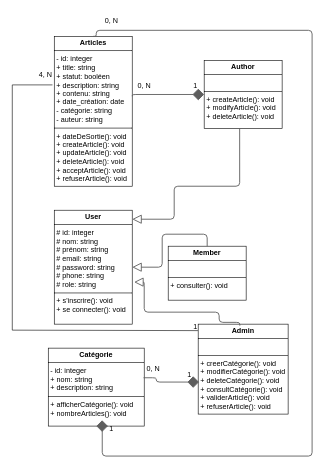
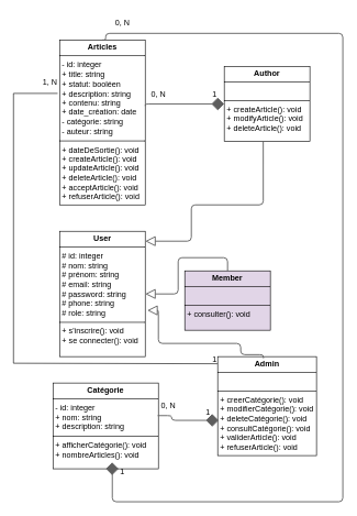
  <mxCell id="0" />
  <mxCell id="1" parent="0" />
  <mxCell id="2" value="&lt;p style=&quot;margin:0px;margin-top:4px;text-align:center;&quot;&gt;&lt;b&gt;User&lt;/b&gt;&lt;/p&gt;&lt;hr size=&quot;1&quot; style=&quot;border-style:solid;&quot;&gt;&lt;p style=&quot;margin:0px;margin-left:4px;&quot;&gt;# id: integer&lt;/p&gt;&lt;p style=&quot;margin:0px;margin-left:4px;&quot;&gt;# nom: string&lt;/p&gt;&lt;p style=&quot;margin: 0px 0px 0px 4px;&quot;&gt;# prénom: string&lt;/p&gt;&lt;p style=&quot;margin:0px;margin-left:4px;&quot;&gt;# email&lt;span style=&quot;background-color: transparent; color: light-dark(rgb(0, 0, 0), rgb(255, 255, 255));&quot;&gt;: string&lt;/span&gt;&lt;/p&gt;&lt;p style=&quot;margin:0px;margin-left:4px;&quot;&gt;# password&lt;span style=&quot;background-color: transparent; color: light-dark(rgb(0, 0, 0), rgb(255, 255, 255));&quot;&gt;: string&lt;/span&gt;&lt;/p&gt;&lt;p style=&quot;margin:0px;margin-left:4px;&quot;&gt;&lt;span style=&quot;background-color: transparent; color: light-dark(rgb(0, 0, 0), rgb(255, 255, 255));&quot;&gt;# phone: string&lt;/span&gt;&lt;/p&gt;&lt;p style=&quot;margin:0px;margin-left:4px;&quot;&gt;# role: string&lt;/p&gt;&lt;hr size=&quot;1&quot; style=&quot;border-style:solid;&quot;&gt;&lt;p style=&quot;margin:0px;margin-left:4px;&quot;&gt;+ s'inscrire(): void&lt;/p&gt;&lt;p style=&quot;margin: 0px 0px 0px 4px;&quot;&gt;+ se connecter(): void&lt;/p&gt;&lt;p style=&quot;margin: 0px 0px 0px 4px;&quot;&gt;&lt;br&gt;&lt;/p&gt;" style="verticalAlign=top;align=left;overflow=fill;html=1;whiteSpace=wrap;" vertex="1" parent="1"><mxGeometry x="90" y="350" width="130" height="190" as="geometry" /></mxCell>
- <mxCell id="3" value="&lt;p style=&quot;margin:0px;margin-top:4px;text-align:center;&quot;&gt;&lt;b&gt;Member&lt;/b&gt;&lt;/p&gt;&lt;hr size=&quot;1&quot; style=&quot;border-style:solid;&quot;&gt;&lt;p style=&quot;margin:0px;margin-left:4px;&quot;&gt;&lt;br&gt;&lt;/p&gt;&lt;hr size=&quot;1&quot; style=&quot;border-style:solid;&quot;&gt;&lt;p style=&quot;margin:0px;margin-left:4px;&quot;&gt;+ consulter(): void&lt;/p&gt;&lt;p style=&quot;margin:0px;margin-left:4px;&quot;&gt;&lt;br&gt;&lt;/p&gt;" style="verticalAlign=top;align=left;overflow=fill;html=1;whiteSpace=wrap;" vertex="1" parent="1"><mxGeometry x="280" y="410" width="130" height="90" as="geometry" /></mxCell>
+ <mxCell id="3" value="&lt;p style=&quot;margin:0px;margin-top:4px;text-align:center;&quot;&gt;&lt;b&gt;Member&lt;/b&gt;&lt;/p&gt;&lt;hr size=&quot;1&quot; style=&quot;border-style:solid;&quot;&gt;&lt;p style=&quot;margin:0px;margin-left:4px;&quot;&gt;&lt;br&gt;&lt;/p&gt;&lt;hr size=&quot;1&quot; style=&quot;border-style:solid;&quot;&gt;&lt;p style=&quot;margin:0px;margin-left:4px;&quot;&gt;+ consulter(): void&lt;/p&gt;&lt;p style=&quot;margin:0px;margin-left:4px;&quot;&gt;&lt;br&gt;&lt;/p&gt;" style="verticalAlign=top;align=left;overflow=fill;html=1;whiteSpace=wrap;fillColor=#e1d5e7;" vertex="1" parent="1"><mxGeometry x="280" y="410" width="130" height="90" as="geometry" /></mxCell>
  <mxCell id="4" value="&lt;p style=&quot;margin:0px;margin-top:4px;text-align:center;&quot;&gt;&lt;b&gt;Author&lt;/b&gt;&lt;/p&gt;&lt;hr size=&quot;1&quot; style=&quot;border-style:solid;&quot;&gt;&lt;p style=&quot;margin:0px;margin-left:4px;&quot;&gt;&lt;br&gt;&lt;/p&gt;&lt;hr size=&quot;1&quot; style=&quot;border-style:solid;&quot;&gt;&lt;p style=&quot;margin: 0px 0px 0px 4px;&quot;&gt;+ createArticle(): void&lt;/p&gt;&lt;p style=&quot;margin: 0px 0px 0px 4px;&quot;&gt;+ modifyArticle(): void&lt;/p&gt;&lt;p style=&quot;margin: 0px 0px 0px 4px;&quot;&gt;+ deleteArticle(): void&lt;/p&gt;" style="verticalAlign=top;align=left;overflow=fill;html=1;whiteSpace=wrap;" vertex="1" parent="1"><mxGeometry x="340" y="100" width="130" height="114" as="geometry" /></mxCell>
  <mxCell id="5" value="&lt;p style=&quot;margin:0px;margin-top:4px;text-align:center;&quot;&gt;&lt;b&gt;Admin&lt;/b&gt;&lt;/p&gt;&lt;hr size=&quot;1&quot; style=&quot;border-style:solid;&quot;&gt;&lt;p style=&quot;margin:0px;margin-left:4px;&quot;&gt;&lt;br&gt;&lt;/p&gt;&lt;hr size=&quot;1&quot; style=&quot;border-style:solid;&quot;&gt;&lt;p style=&quot;margin:0px;margin-left:4px;&quot;&gt;+ creerCatégorie(): void&lt;/p&gt;&lt;p style=&quot;margin:0px;margin-left:4px;&quot;&gt;+ modifierCatégorie&lt;span style=&quot;background-color: transparent; color: light-dark(rgb(0, 0, 0), rgb(255, 255, 255));&quot;&gt;(): void&lt;/span&gt;&lt;/p&gt;&lt;p style=&quot;margin:0px;margin-left:4px;&quot;&gt;+ deleteCatégorie&lt;span style=&quot;background-color: transparent; color: light-dark(rgb(0, 0, 0), rgb(255, 255, 255));&quot;&gt;(): void&lt;/span&gt;&lt;/p&gt;&lt;p style=&quot;margin:0px;margin-left:4px;&quot;&gt;+ consultCatégorie&lt;span style=&quot;background-color: transparent; color: light-dark(rgb(0, 0, 0), rgb(255, 255, 255));&quot;&gt;(): void&lt;/span&gt;&lt;/p&gt;&lt;p style=&quot;margin:0px;margin-left:4px;&quot;&gt;+ validerArticle&lt;span style=&quot;background-color: transparent; color: light-dark(rgb(0, 0, 0), rgb(255, 255, 255));&quot;&gt;(): void&lt;/span&gt;&lt;/p&gt;&lt;p style=&quot;margin:0px;margin-left:4px;&quot;&gt;+ refuserArticle&lt;span style=&quot;background-color: transparent; color: light-dark(rgb(0, 0, 0), rgb(255, 255, 255));&quot;&gt;(): void&lt;/span&gt;&lt;/p&gt;" style="verticalAlign=top;align=left;overflow=fill;html=1;whiteSpace=wrap;" vertex="1" parent="1"><mxGeometry x="330" y="540" width="150" height="150" as="geometry" /></mxCell>
  <mxCell id="6" value="&lt;p style=&quot;margin:0px;margin-top:4px;text-align:center;&quot;&gt;&lt;b&gt;Articles&lt;/b&gt;&lt;/p&gt;&lt;hr size=&quot;1&quot; style=&quot;border-style:solid;&quot;&gt;&lt;p style=&quot;margin:0px;margin-left:4px;&quot;&gt;- id: integer&lt;/p&gt;&lt;p style=&quot;margin:0px;margin-left:4px;&quot;&gt;+ title: string&lt;/p&gt;&lt;p style=&quot;margin:0px;margin-left:4px;&quot;&gt;+ statut: booléen&lt;/p&gt;&lt;p style=&quot;margin:0px;margin-left:4px;&quot;&gt;+ description: string&lt;/p&gt;&lt;p style=&quot;margin:0px;margin-left:4px;&quot;&gt;+ contenu: string&lt;/p&gt;&lt;p style=&quot;margin:0px;margin-left:4px;&quot;&gt;+ date_création: date&lt;/p&gt;&lt;p style=&quot;margin:0px;margin-left:4px;&quot;&gt;- catégorie: string&lt;/p&gt;&lt;p style=&quot;margin:0px;margin-left:4px;&quot;&gt;- auteur: string&lt;/p&gt;&lt;hr size=&quot;1&quot; style=&quot;border-style:solid;&quot;&gt;&lt;p style=&quot;margin:0px;margin-left:4px;&quot;&gt;+ dateDeSortie(): void&lt;/p&gt;&lt;p style=&quot;margin:0px;margin-left:4px;&quot;&gt;+ createArticle(): void&lt;/p&gt;&lt;p style=&quot;margin:0px;margin-left:4px;&quot;&gt;+ updateArticle&lt;span style=&quot;background-color: transparent; color: light-dark(rgb(0, 0, 0), rgb(255, 255, 255));&quot;&gt;(): void&lt;/span&gt;&lt;/p&gt;&lt;p style=&quot;margin:0px;margin-left:4px;&quot;&gt;+ deleteArticle&lt;span style=&quot;background-color: transparent; color: light-dark(rgb(0, 0, 0), rgb(255, 255, 255));&quot;&gt;(): void&lt;/span&gt;&lt;/p&gt;&lt;p style=&quot;margin:0px;margin-left:4px;&quot;&gt;+ acceptArticle&lt;span style=&quot;background-color: transparent; color: light-dark(rgb(0, 0, 0), rgb(255, 255, 255));&quot;&gt;(): void&lt;/span&gt;&lt;/p&gt;&lt;p style=&quot;margin:0px;margin-left:4px;&quot;&gt;+ refuserArticle&lt;span style=&quot;background-color: transparent; color: light-dark(rgb(0, 0, 0), rgb(255, 255, 255));&quot;&gt;(): void&lt;/span&gt;&lt;/p&gt;&lt;p style=&quot;margin:0px;margin-left:4px;&quot;&gt;&lt;br&gt;&lt;/p&gt;&lt;p style=&quot;margin:0px;margin-left:4px;&quot;&gt;&lt;br&gt;&lt;/p&gt;" style="verticalAlign=top;align=left;overflow=fill;html=1;whiteSpace=wrap;" vertex="1" parent="1"><mxGeometry x="90" y="60" width="130" height="250" as="geometry" /></mxCell>
  <mxCell id="7" value="&lt;p style=&quot;margin:0px;margin-top:4px;text-align:center;&quot;&gt;&lt;b&gt;Catégorie&lt;/b&gt;&lt;/p&gt;&lt;hr size=&quot;1&quot; style=&quot;border-style:solid;&quot;&gt;&lt;p style=&quot;margin:0px;margin-left:4px;&quot;&gt;- id: integer&lt;/p&gt;&lt;p style=&quot;margin:0px;margin-left:4px;&quot;&gt;+ nom: string&lt;/p&gt;&lt;p style=&quot;margin:0px;margin-left:4px;&quot;&gt;+ description: string&lt;/p&gt;&lt;hr size=&quot;1&quot; style=&quot;border-style:solid;&quot;&gt;&lt;p style=&quot;margin:0px;margin-left:4px;&quot;&gt;+ afficherCatégorie&lt;span style=&quot;background-color: transparent; color: light-dark(rgb(0, 0, 0), rgb(255, 255, 255));&quot;&gt;(): void&lt;/span&gt;&lt;/p&gt;&lt;p style=&quot;margin:0px;margin-left:4px;&quot;&gt;+ nombreArticles&lt;span style=&quot;background-color: transparent; color: light-dark(rgb(0, 0, 0), rgb(255, 255, 255));&quot;&gt;(): void&lt;/span&gt;&lt;/p&gt;" style="verticalAlign=top;align=left;overflow=fill;html=1;whiteSpace=wrap;" vertex="1" parent="1"><mxGeometry x="80" y="580" width="160" height="130" as="geometry" /></mxCell>
  <mxCell id="8" value="" style="html=1;jettySize=18;whiteSpace=wrap;fontSize=13;strokeColor=#5E5E5E;strokeWidth=1.5;rounded=1;arcSize=12;edgeStyle=orthogonalEdgeStyle;startArrow=block;startFill=0;startSize=12;endArrow=none;entryX=0.5;entryY=0;lucidId=.yJyT438RPJM;entryDx=0;entryDy=0;exitX=1;exitY=0.5;exitDx=0;exitDy=0;" edge="1" parent="1" source="2" target="3"><mxGeometry width="100" height="100" relative="1" as="geometry"><Array as="points"><mxPoint x="270" y="445" /><mxPoint x="270" y="390" /><mxPoint x="345" y="390" /></Array><mxPoint x="220" y="350" as="sourcePoint" /><mxPoint x="350" y="330" as="targetPoint" /></mxGeometry></mxCell>
  <mxCell id="9" value="" style="html=1;jettySize=18;whiteSpace=wrap;fontSize=13;strokeColor=#5E5E5E;strokeWidth=1.5;rounded=1;arcSize=12;edgeStyle=orthogonalEdgeStyle;startArrow=block;startFill=0;startSize=12;endArrow=none;entryX=0.455;entryY=0.994;lucidId=.yJyT438RPJM;entryDx=0;entryDy=0;exitX=1;exitY=0.079;exitDx=0;exitDy=0;entryPerimeter=0;exitPerimeter=0;" edge="1" parent="1" source="2" target="4"><mxGeometry width="100" height="100" relative="1" as="geometry"><Array as="points"><mxPoint x="290" y="365" /><mxPoint x="290" y="310" /><mxPoint x="399" y="310" /></Array><mxPoint x="280" y="364.97" as="sourcePoint" /><mxPoint x="405" y="329.97" as="targetPoint" /></mxGeometry></mxCell>
  <mxCell id="10" value="" style="html=1;jettySize=18;whiteSpace=wrap;fontSize=13;strokeColor=#5E5E5E;strokeWidth=1.5;rounded=1;arcSize=12;edgeStyle=orthogonalEdgeStyle;startArrow=block;startFill=0;startSize=12;endArrow=none;lucidId=.yJyT438RPJM;exitX=1.024;exitY=0.631;exitDx=0;exitDy=0;exitPerimeter=0;entryX=0.463;entryY=0.017;entryDx=0;entryDy=0;entryPerimeter=0;" edge="1" parent="1" source="2" target="5"><mxGeometry width="100" height="100" relative="1" as="geometry"><Array as="points"><mxPoint x="240" y="470" /><mxPoint x="240" y="520" /><mxPoint x="365" y="520" /><mxPoint x="365" y="537" /><mxPoint x="399" y="537" /></Array><mxPoint x="240" y="465" as="sourcePoint" /><mxPoint x="402" y="537" as="targetPoint" /></mxGeometry></mxCell>
  <mxCell id="11" value="" style="html=1;jettySize=18;whiteSpace=wrap;fontSize=13;strokeColor=#5E5E5E;strokeWidth=1.5;rounded=1;arcSize=12;edgeStyle=orthogonalEdgeStyle;startArrow=diamond;startFill=1;startSize=16;endArrow=none;exitX=0;exitY=0.5;entryX=1;entryY=0.4;entryPerimeter=0;lucidId=.yJyT438RPJM;entryDx=0;entryDy=0;exitDx=0;exitDy=0;" edge="1" parent="1" source="4" target="6"><mxGeometry width="100" height="100" relative="1" as="geometry"><Array as="points"><mxPoint x="220" y="157" /></Array><mxPoint x="685" y="844" as="sourcePoint" /><mxPoint x="520" y="610" as="targetPoint" /></mxGeometry></mxCell>
  <mxCell id="12" value="" style="html=1;jettySize=18;whiteSpace=wrap;fontSize=13;strokeColor=#5E5E5E;strokeWidth=1.5;rounded=1;arcSize=12;edgeStyle=orthogonalEdgeStyle;startArrow=diamond;startFill=1;startSize=16;endArrow=none;entryX=0.5;entryY=0;lucidId=.yJyT438RPJM;entryDx=0;entryDy=0;exitX=0.5;exitY=1;exitDx=0;exitDy=0;" edge="1" parent="1" source="7" target="6"><mxGeometry width="100" height="100" relative="1" as="geometry"><Array as="points"><mxPoint x="170" y="760" /><mxPoint x="520" y="760" /><mxPoint x="520" y="50" /><mxPoint x="160" y="50" /><mxPoint x="160" y="60" /></Array><mxPoint x="650" y="820" as="sourcePoint" /><mxPoint x="160" y="53" as="targetPoint" /></mxGeometry></mxCell>
  <mxCell id="13" value="" style="html=1;jettySize=18;whiteSpace=wrap;fontSize=13;strokeColor=#5E5E5E;strokeWidth=1.5;rounded=1;arcSize=12;edgeStyle=orthogonalEdgeStyle;startArrow=diamond;startFill=1;startSize=16;endArrow=none;exitX=0.01;exitY=0.644;entryX=0.993;entryY=0.38;entryPerimeter=0;lucidId=.yJyT438RPJM;entryDx=0;entryDy=0;exitDx=0;exitDy=0;exitPerimeter=0;" edge="1" parent="1" source="5" target="7"><mxGeometry width="100" height="100" relative="1" as="geometry"><Array as="points"><mxPoint x="260" y="637" /><mxPoint x="260" y="629" /></Array><mxPoint x="370" y="630" as="sourcePoint" /><mxPoint x="250" y="633" as="targetPoint" /></mxGeometry></mxCell>
  <mxCell id="14" value="1" style="text;html=1;align=center;verticalAlign=middle;resizable=0;points=[];autosize=1;strokeColor=none;fillColor=none;" vertex="1" parent="1"><mxGeometry x="310" y="128" width="30" height="30" as="geometry" /></mxCell>
  <mxCell id="15" value="0, N" style="text;html=1;align=center;verticalAlign=middle;resizable=0;points=[];autosize=1;strokeColor=none;fillColor=none;" vertex="1" parent="1"><mxGeometry x="215" y="128" width="50" height="30" as="geometry" /></mxCell>
  <mxCell id="16" value="1" style="text;html=1;align=center;verticalAlign=middle;resizable=0;points=[];autosize=1;strokeColor=none;fillColor=none;" vertex="1" parent="1"><mxGeometry x="300" y="610" width="30" height="30" as="geometry" /></mxCell>
  <mxCell id="17" value="0, N" style="text;html=1;align=center;verticalAlign=middle;resizable=0;points=[];autosize=1;strokeColor=none;fillColor=none;" vertex="1" parent="1"><mxGeometry x="230" y="600" width="50" height="30" as="geometry" /></mxCell>
  <mxCell id="18" value="1" style="text;html=1;align=center;verticalAlign=middle;resizable=0;points=[];autosize=1;strokeColor=none;fillColor=none;" vertex="1" parent="1"><mxGeometry x="170" y="700" width="30" height="30" as="geometry" /></mxCell>
  <mxCell id="19" value="0, N" style="text;html=1;align=center;verticalAlign=middle;resizable=0;points=[];autosize=1;strokeColor=none;fillColor=none;" vertex="1" parent="1"><mxGeometry x="160" y="20" width="50" height="30" as="geometry" /></mxCell>
  <mxCell id="20" value="" style="endArrow=none;html=1;rounded=0;entryX=-0.003;entryY=0.072;entryDx=0;entryDy=0;entryPerimeter=0;exitX=-0.023;exitY=0.324;exitDx=0;exitDy=0;exitPerimeter=0;" edge="1" parent="1" source="6" target="5"><mxGeometry width="50" height="50" relative="1" as="geometry"><mxPoint x="60" y="138.968" as="sourcePoint" /><mxPoint x="150" y="560" as="targetPoint" /><Array as="points"><mxPoint x="20" y="141" /><mxPoint x="20" y="550" /></Array></mxGeometry></mxCell>
  <mxCell id="21" value="1" style="text;html=1;align=center;verticalAlign=middle;resizable=0;points=[];autosize=1;strokeColor=none;fillColor=none;" vertex="1" parent="1"><mxGeometry x="310" y="530" width="30" height="30" as="geometry" /></mxCell>
- <mxCell id="22" value="4, N" style="text;html=1;align=center;verticalAlign=middle;resizable=0;points=[];autosize=1;strokeColor=none;fillColor=none;" vertex="1" parent="1"><mxGeometry x="50" y="110" width="50" height="30" as="geometry" /></mxCell>
+ <mxCell id="22" value="1, N" style="text;html=1;align=center;verticalAlign=middle;resizable=0;points=[];autosize=1;strokeColor=none;fillColor=none;" vertex="1" parent="1"><mxGeometry x="50" y="110" width="50" height="30" as="geometry" /></mxCell>
